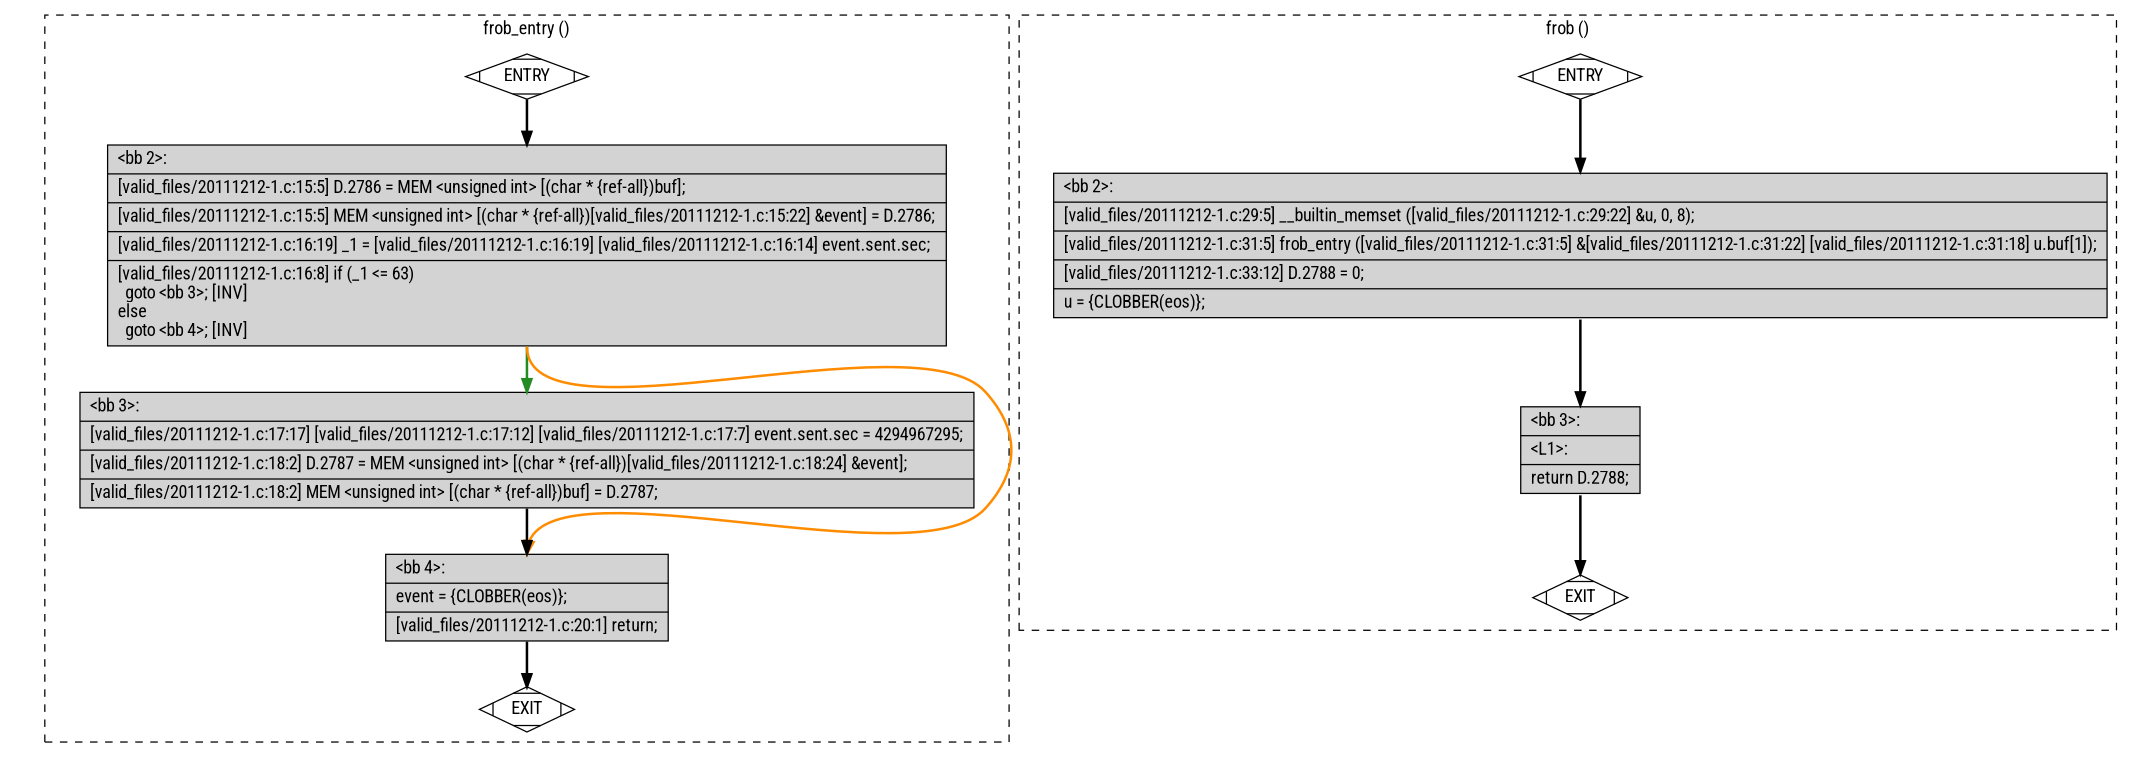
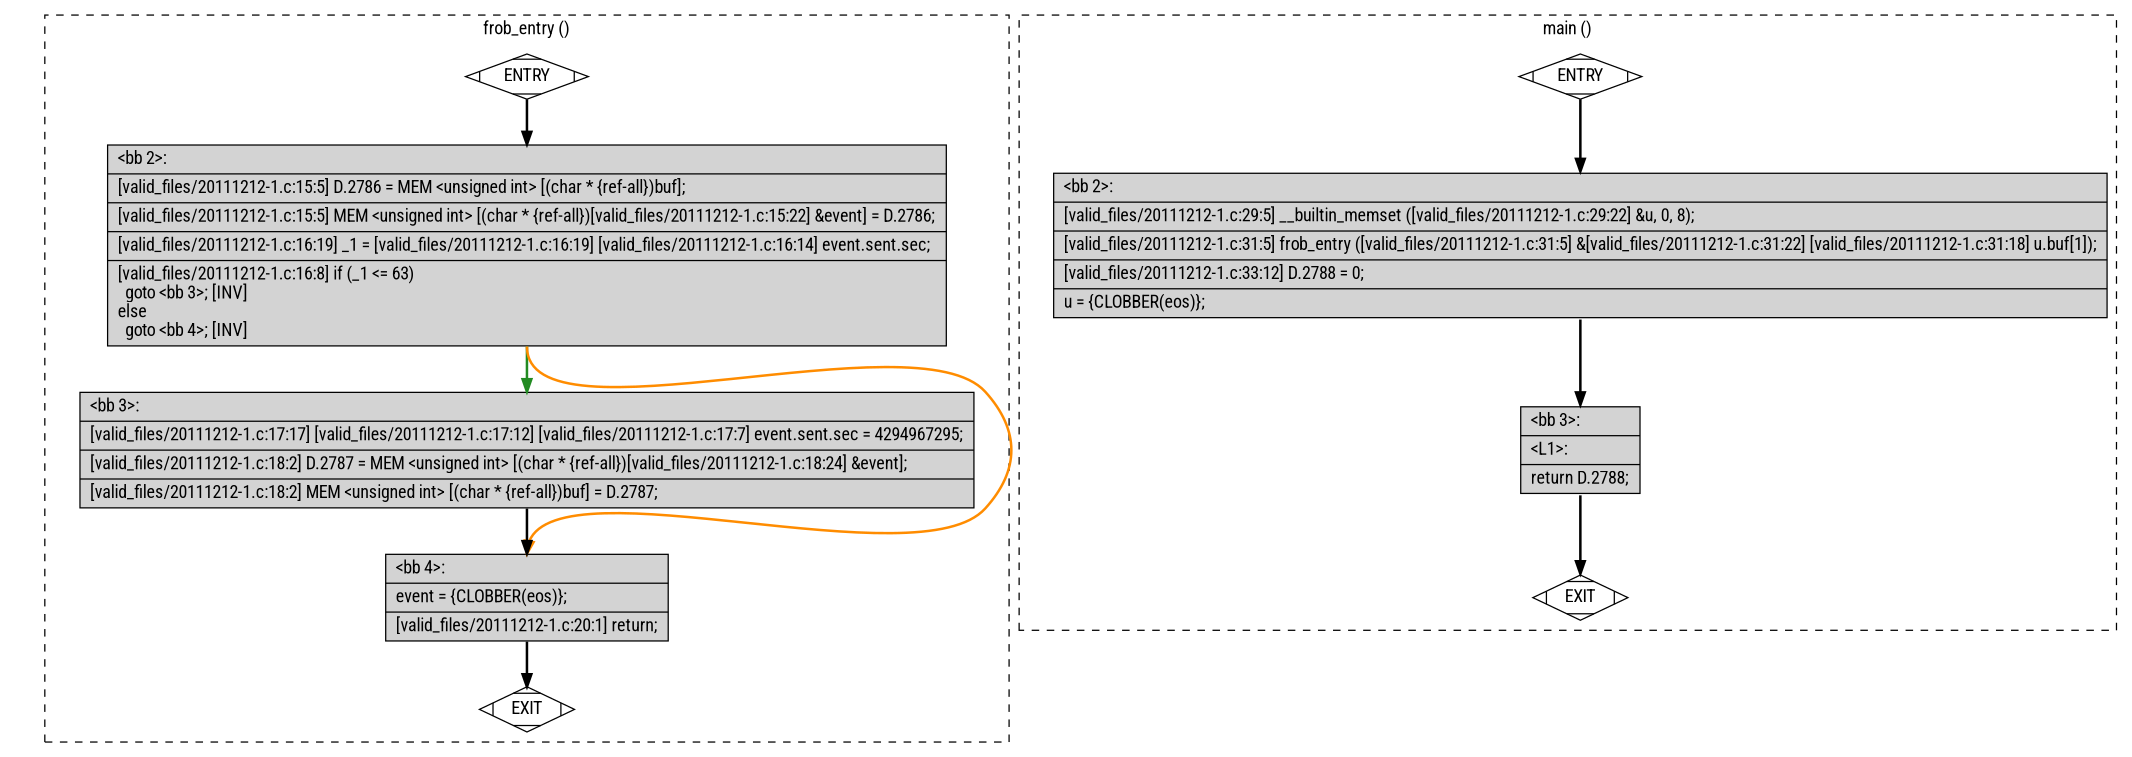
  digraph {
    fontname="Roboto Condensed"
    node [fillcolor=lightgrey shape=record style=filled fontname="Roboto Condensed"]
    edge [constraint=true headport=n style="solid,bold" tailport=s fontname="Roboto Condensed" color=black weight=100]
    n1 [fillcolor=white label=ENTRY shape=Mdiamond]
    n2 [fillcolor=white label=EXIT shape=Mdiamond]
    n3 [label="{\<bb\ 2\>:\l|[valid_files/20111212-1.c:15:5]\ D.2786\ =\ MEM\ \<unsigned\ int\>\ [(char\ *\ \{ref-all\})buf];\l|[valid_files/20111212-1.c:15:5]\ MEM\ \<unsigned\ int\>\ [(char\ *\ \{ref-all\})[valid_files/20111212-1.c:15:22]\ &event]\ =\ D.2786;\l|[valid_files/20111212-1.c:16:19]\ _1\ =\ [valid_files/20111212-1.c:16:19]\ [valid_files/20111212-1.c:16:14]\ event.sent.sec;\l|[valid_files/20111212-1.c:16:8]\ if\ (_1\ \<=\ 63)\l\ \ goto\ \<bb\ 3\>;\ [INV]\lelse\l\ \ goto\ \<bb\ 4\>;\ [INV]\l}"]
    n4 [label="{\<bb\ 3\>:\l|[valid_files/20111212-1.c:17:17]\ [valid_files/20111212-1.c:17:12]\ [valid_files/20111212-1.c:17:7]\ event.sent.sec\ =\ 4294967295;\l|[valid_files/20111212-1.c:18:2]\ D.2787\ =\ MEM\ \<unsigned\ int\>\ [(char\ *\ \{ref-all\})[valid_files/20111212-1.c:18:24]\ &event];\l|[valid_files/20111212-1.c:18:2]\ MEM\ \<unsigned\ int\>\ [(char\ *\ \{ref-all\})buf]\ =\ D.2787;\l}"]
    n5 [label="{\<bb\ 4\>:\l|event\ =\ \{CLOBBER(eos)\};\l|[valid_files/20111212-1.c:20:1]\ return;\l}"]
    n6 [fillcolor=white label=ENTRY shape=Mdiamond]
    n7 [fillcolor=white label=EXIT shape=Mdiamond]
    n8 [label="{\<bb\ 2\>:\l|[valid_files/20111212-1.c:29:5]\ __builtin_memset\ ([valid_files/20111212-1.c:29:22]\ &u,\ 0,\ 8);\l|[valid_files/20111212-1.c:31:5]\ frob_entry\ ([valid_files/20111212-1.c:31:5]\ &[valid_files/20111212-1.c:31:22]\ [valid_files/20111212-1.c:31:18]\ u.buf[1]);\l|[valid_files/20111212-1.c:33:12]\ D.2788\ =\ 0;\l|u\ =\ \{CLOBBER(eos)\};\l}"]
    n9 [label="{\<bb\ 3\>:\l|\<L1\>:\l|return\ D.2788;\l}"]
    subgraph cluster_1 {
      color=black
      label="frob_entry ()"
      style=dashed
      n1
      n2
      n3
      n4
      n5
    }
    subgraph cluster_2 {
      color=black
-     label="frob ()"
+     label="main ()"
      style=dashed
      n6
      n7
      n8
      n9
    }
    n1 -> n2 [style=invis color="" weight=""]
    n1 -> n3
    n3 -> n4 [color=forestgreen weight=10]
    n3 -> n5 [color=darkorange weight=10]
    n4 -> n5
    n5 -> n2 [weight=10]
    n6 -> n7 [style=invis color="" weight=""]
    n6 -> n8
    n8 -> n9
    n9 -> n7 [weight=10]
  }
